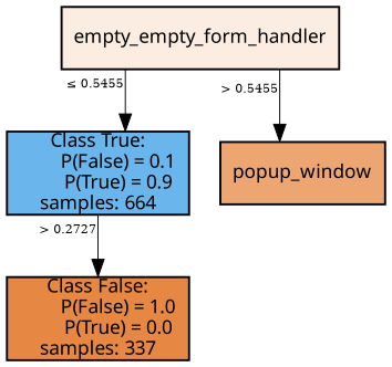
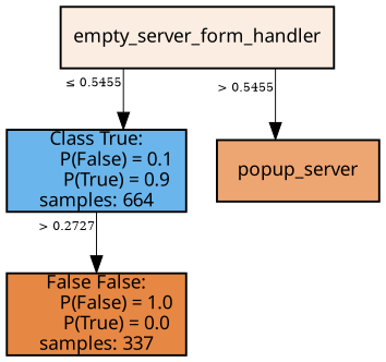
  digraph {
    forcelabels=true
    splines=ortho
    node [fontname=trebuchet fontsize=11 margin="0.1,0.0" penwidth=1.2 shape=box style=filled]
    edge [fontsize="7  " penwidth=0.6]
-   n1 [fillcolor="#fbede2" label=empty_empty_form_handler]
+   n1 [fillcolor="#fbede2" label=empty_server_form_handler]
    n2 [fillcolor="#6ab5eb" label="Class True:\n	P(False) = 0.1\n	P(True) = 0.9\nsamples: 664"]
-   n3 [fillcolor="#eda572" label=popup_window]
-   n4 [fillcolor="#e68743" label="Class False:\n	P(False) = 1.0\n	P(True) = 0.0\nsamples: 337"]
+   n3 [fillcolor="#eda572" label=popup_server]
+   n4 [fillcolor="#e68743" label="False False:\n	P(False) = 1.0\n	P(True) = 0.0\nsamples: 337"]
    n1 -> n2 [xlabel="≤ 0.5455"]
    n1 -> n3 [xlabel="> 0.5455"]
    n2 -> n4 [xlabel="> 0.2727"]
  }
